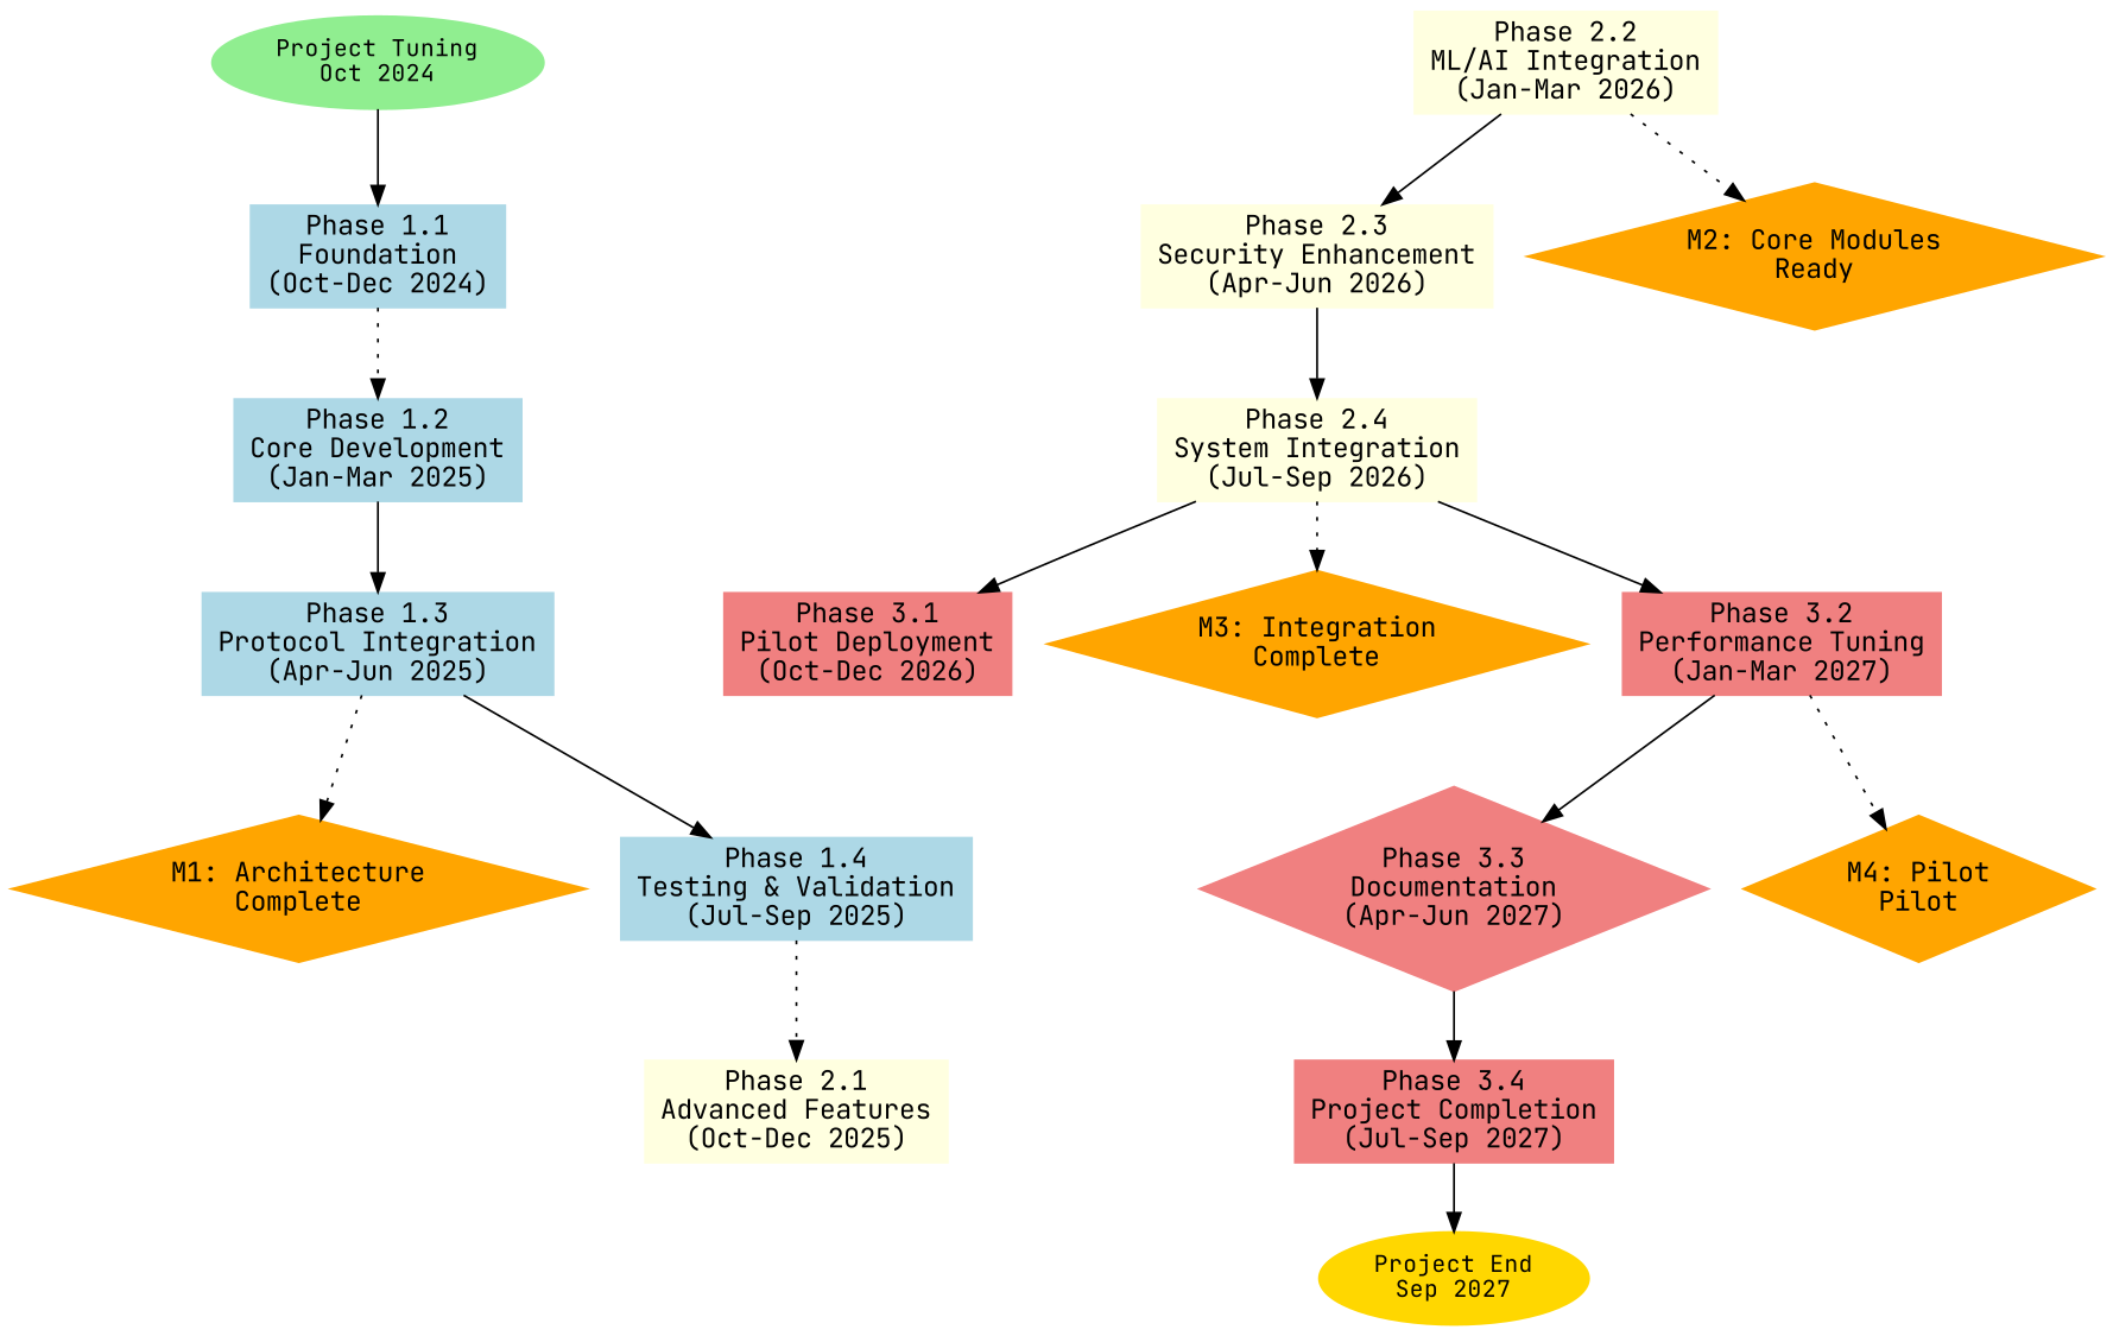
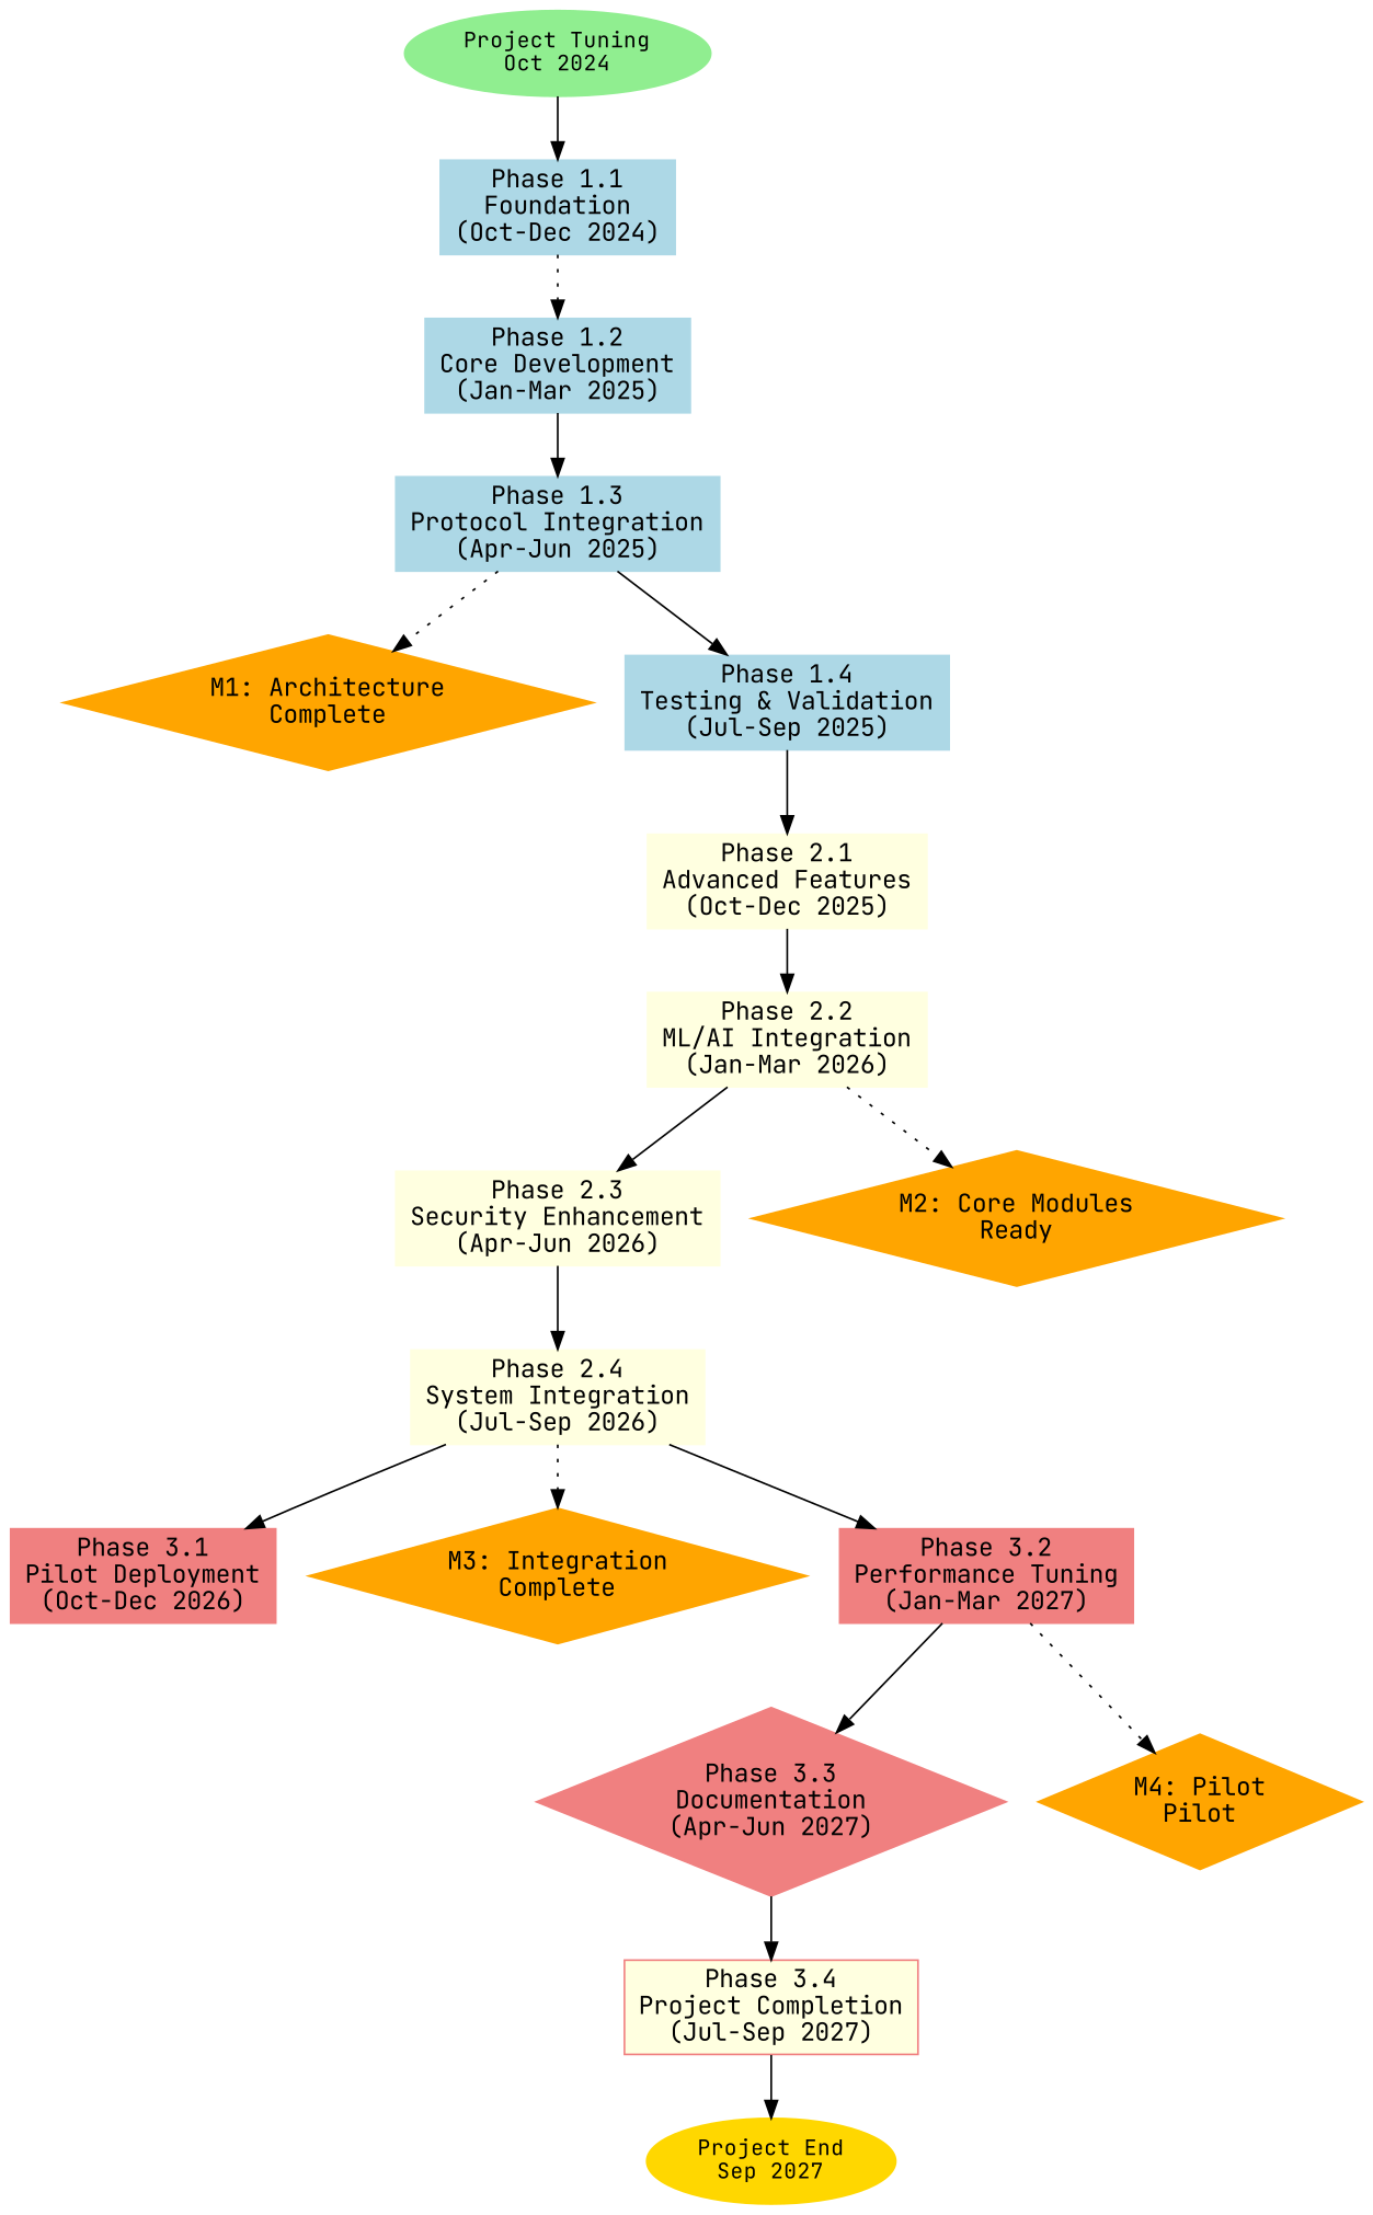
  digraph {
    fontname="JetBrains Mono"
    rankdir=TB
    node [color=lightblue fontname="JetBrains Mono" shape=box style=filled]
    edge [fontname="JetBrains Mono"]
    n1 [color=lightgreen fontsize=12 label="Project Tuning\nOct 2024" shape=ellipse]
    n2 [label="Phase 1.1\nFoundation\n(Oct-Dec 2024)"]
    n3 [label="Phase 1.2\nCore Development\n(Jan-Mar 2025)"]
    n4 [label="Phase 1.3\nProtocol Integration\n(Apr-Jun 2025)"]
    n5 [color=orange label="M1: Architecture\nComplete" shape=diamond]
    n6 [label="Phase 1.4\nTesting & Validation\n(Jul-Sep 2025)"]
    n7 [color=lightyellow label="Phase 2.1\nAdvanced Features\n(Oct-Dec 2025)"]
    n8 [color=lightyellow label="Phase 2.2\nML/AI Integration\n(Jan-Mar 2026)"]
    n9 [color=lightyellow label="Phase 2.3\nSecurity Enhancement\n(Apr-Jun 2026)"]
    n10 [color=orange label="M2: Core Modules\nReady" shape=diamond]
    n11 [color=lightyellow label="Phase 2.4\nSystem Integration\n(Jul-Sep 2026)"]
    n12 [color=lightcoral label="Phase 3.1\nPilot Deployment\n(Oct-Dec 2026)"]
    n13 [color=orange label="M3: Integration\nComplete" shape=diamond]
    n14 [color=lightcoral label="Phase 3.2\nPerformance Tuning\n(Jan-Mar 2027)"]
    n15 [color=lightcoral label="Phase 3.3\nDocumentation\n(Apr-Jun 2027)" shape=diamond]
    n16 [color=orange label="M4: Pilot\nPilot" shape=diamond]
-   n17 [color=lightcoral label="Phase 3.4\nProject Completion\n(Jul-Sep 2027)"]
+   n17 [color=lightcoral label="Phase 3.4\nProject Completion\n(Jul-Sep 2027)" fillcolor=lightyellow]
    n18 [color=gold fontsize=12 label="Project End\nSep 2027" shape=ellipse]
    n1 -> n2
    n2 -> n3 [style=dotted]
    n3 -> n4
    n4 -> n5 [style=dotted]
    n4 -> n6
-   n6 -> n7 [style=dotted]
+   n6 -> n7
+   n7 -> n8
    n8 -> n9
    n8 -> n10 [style=dotted]
    n9 -> n11
    n11 -> n12
    n11 -> n13 [style=dotted]
    n11 -> n14
    n14 -> n15
    n14 -> n16 [style=dotted]
    n15 -> n17
    n17 -> n18
  }
